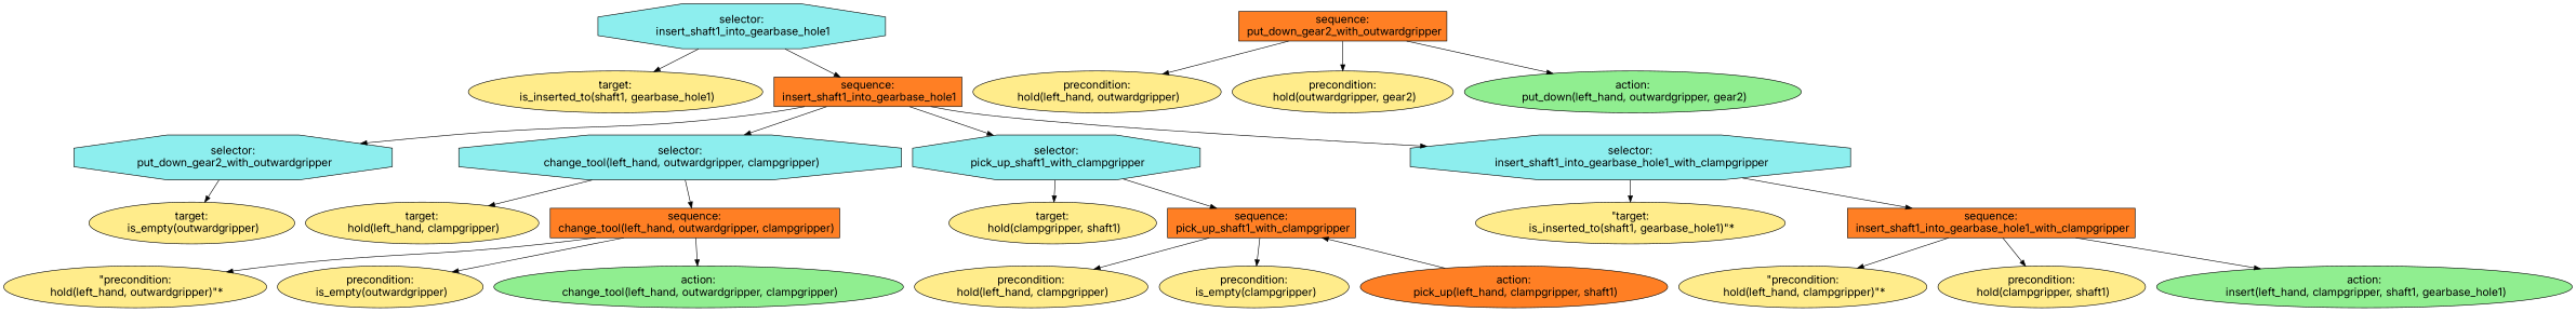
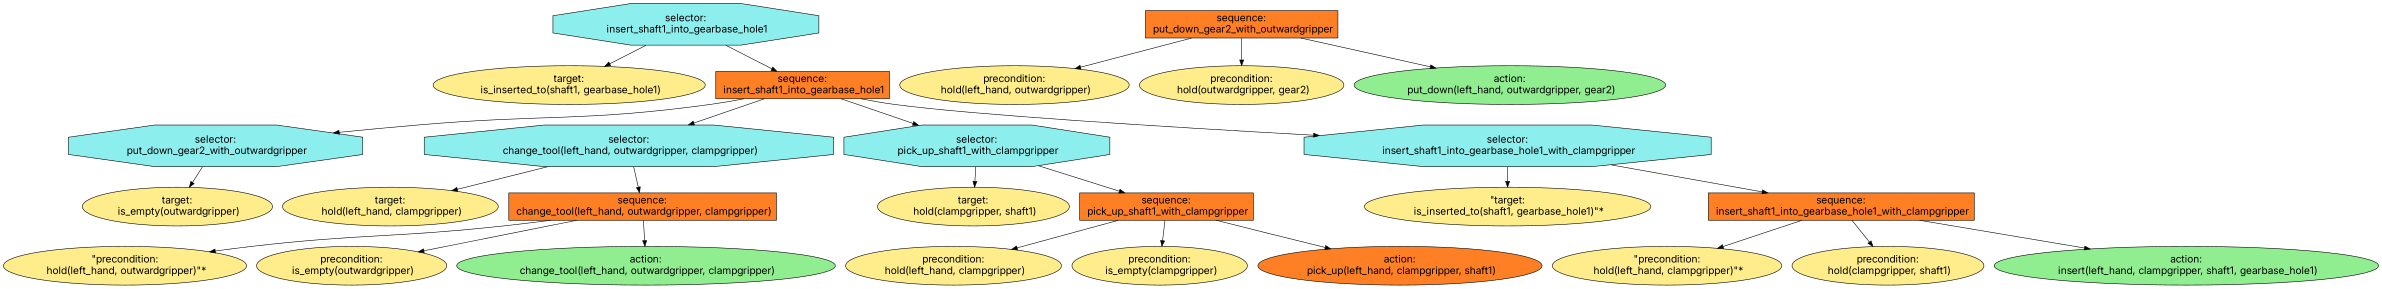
  digraph {
    fontname=Inter
    ordering=out
    node [fillcolor=lightgoldenrod1 fontcolor=black fontname=Inter fontsize=18 shape=ellipse style=filled]
    edge [fontname=Inter]
    n1 [fillcolor=darkslategray2 label="selector:\n insert_shaft1_into_gearbase_hole1" shape=octagon]
    n2 [label="target:\n is_inserted_to(shaft1, gearbase_hole1)"]
    n3 [fillcolor=chocolate1 label="sequence:\n insert_shaft1_into_gearbase_hole1" shape=box]
    n4 [fillcolor=darkslategray2 label="selector:\n put_down_gear2_with_outwardgripper" shape=octagon]
    n5 [fillcolor=darkslategray2 label="selector:\n change_tool(left_hand, outwardgripper, clampgripper)" shape=octagon]
    n6 [fillcolor=darkslategray2 label="selector:\n pick_up_shaft1_with_clampgripper" shape=octagon]
    n7 [fillcolor=darkslategray2 label="selector:\n insert_shaft1_into_gearbase_hole1_with_clampgripper" shape=octagon]
    n8 [label="target:\n is_empty(outwardgripper)"]
    n9 [label="target:\n hold(left_hand, clampgripper)"]
    n10 [fillcolor=chocolate1 label="sequence:\n change_tool(left_hand, outwardgripper, clampgripper)" shape=box]
    n11 [label="target:\n hold(clampgripper, shaft1)"]
    n12 [fillcolor=chocolate1 label="sequence:\n pick_up_shaft1_with_clampgripper" shape=box]
    n13 [label="\"target:\n is_inserted_to(shaft1, gearbase_hole1)\"*"]
    n14 [fillcolor=chocolate1 label="sequence:\n insert_shaft1_into_gearbase_hole1_with_clampgripper" shape=box]
    n15 [fillcolor=chocolate1 label="sequence:\n put_down_gear2_with_outwardgripper" shape=box]
    n16 [label="precondition:\n hold(left_hand, outwardgripper)"]
    n17 [label="precondition:\n hold(outwardgripper, gear2)"]
    n18 [fillcolor=lightgreen label="action:\n put_down(left_hand, outwardgripper, gear2)"]
    n19 [label="\"precondition:\n hold(left_hand, outwardgripper)\"*"]
    n20 [label="precondition:\n is_empty(outwardgripper)"]
    n21 [fillcolor=lightgreen label="action:\n change_tool(left_hand, outwardgripper, clampgripper)"]
    n22 [label="precondition:\n hold(left_hand, clampgripper)"]
    n23 [label="precondition:\n is_empty(clampgripper)"]
    n24 [fillcolor=chocolate1 label="action:\n pick_up(left_hand, clampgripper, shaft1)"]
    n25 [label="\"precondition:\n hold(left_hand, clampgripper)\"*"]
    n26 [label="precondition:\n hold(clampgripper, shaft1)"]
    n27 [fillcolor=lightgreen label="action:\n insert(left_hand, clampgripper, shaft1, gearbase_hole1)"]
    n1 -> n2
    n1 -> n3
    n3 -> n4
    n3 -> n5
    n3 -> n6
    n3 -> n7
    n4 -> n8
    n5 -> n9
    n5 -> n10
    n6 -> n11
    n6 -> n12
    n7 -> n13
    n7 -> n14
    n10 -> n19
    n10 -> n20
    n10 -> n21
    n12 -> n22
    n12 -> n23
-   n24 -> n12
+   n12 -> n24
    n14 -> n25
    n14 -> n26
    n14 -> n27
    n15 -> n16
    n15 -> n17
    n15 -> n18
  }
